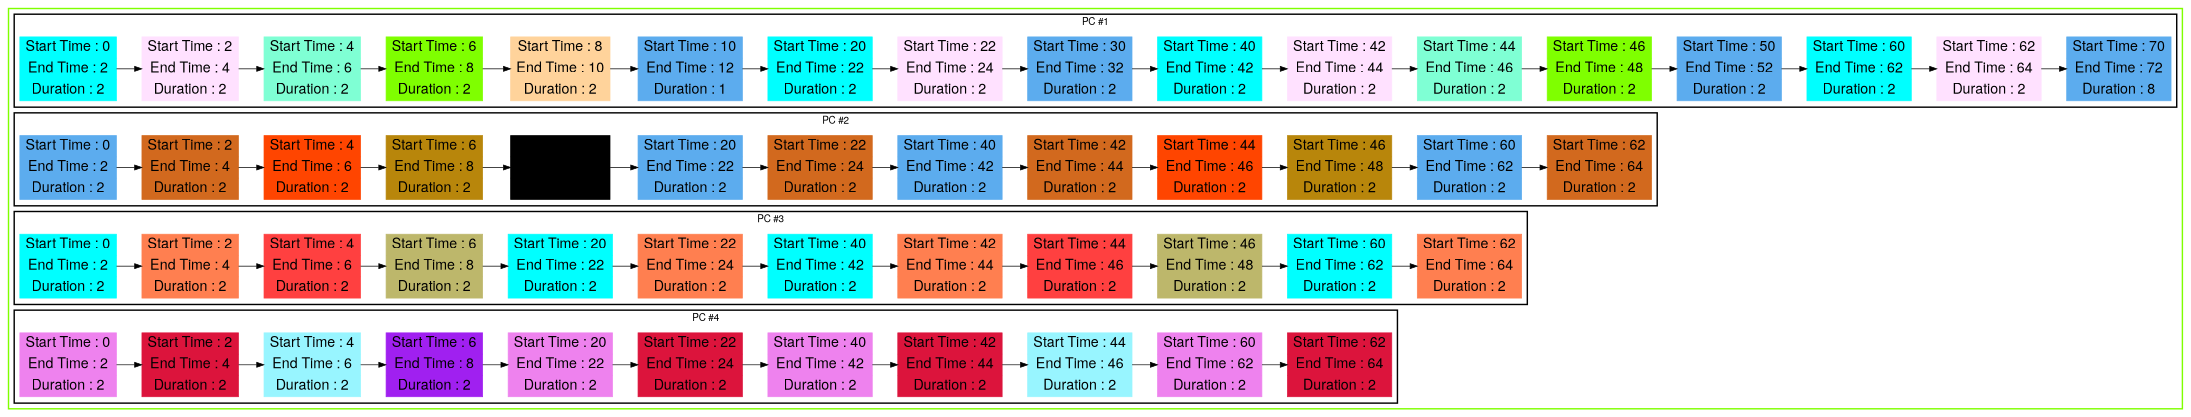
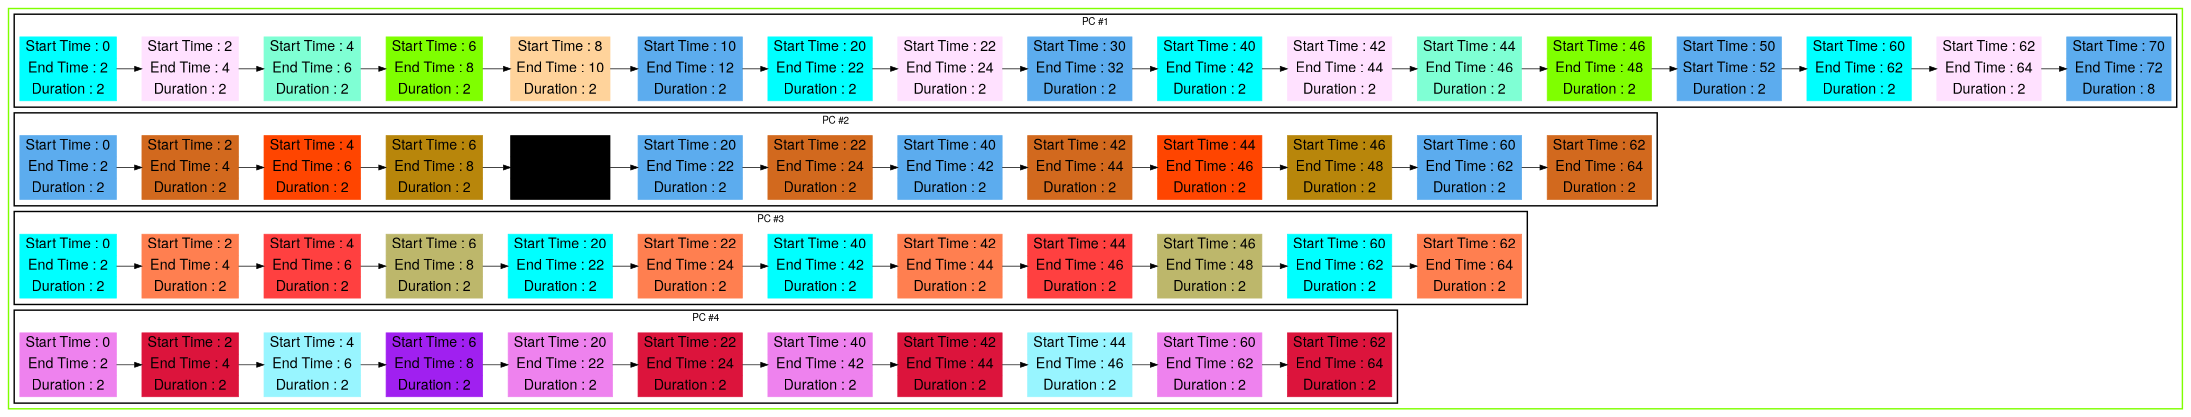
  digraph {
    fontname="Helvetica,Arial,sans-serif"
    rankdir=LR
    node [color=steelblue2 fontname="Helvetica,Arial,sans-serif" fontsize=20 shape=record style=filled]
    edge [fontname="Helvetica,Arial,sans-serif"]
    n1 [color=cyan label="Start Time : 0 | End Time : 2 | Duration : 2"]
    n2 [color=thistle1 label="Start Time : 2 | End Time : 4 | Duration : 2"]
    n3 [color=aquamarine label="Start Time : 4 | End Time : 6 | Duration : 2"]
    n4 [color=chartreuse label="Start Time : 6 | End Time : 8 | Duration : 2"]
    n5 [color=burlywood1 label="Start Time : 8 | End Time : 10 | Duration : 2"]
-   n6 [label="Start Time : 10 | End Time : 12 | Duration : 1"]
+   n6 [label="Start Time : 10 | End Time : 12 | Duration : 2"]
    n7 [color=cyan label="Start Time : 20 | End Time : 22 | Duration : 2"]
    n8 [color=thistle1 label="Start Time : 22 | End Time : 24 | Duration : 2"]
    n9 [label="Start Time : 30 | End Time : 32 | Duration : 2"]
    n10 [color=cyan label="Start Time : 40 | End Time : 42 | Duration : 2"]
    n11 [color=thistle1 label="Start Time : 42 | End Time : 44 | Duration : 2"]
    n12 [color=aquamarine label="Start Time : 44 | End Time : 46 | Duration : 2"]
    n13 [color=chartreuse label="Start Time : 46 | End Time : 48 | Duration : 2"]
-   n14 [label="Start Time : 50 | End Time : 52 | Duration : 2"]
+   n14 [label="Start Time : 50 | Start Time : 52 | Duration : 2"]
    n15 [color=cyan label="Start Time : 60 | End Time : 62 | Duration : 2"]
    n16 [color=thistle1 label="Start Time : 62 | End Time : 64 | Duration : 2"]
    n17 [label="Start Time : 70 | End Time : 72 | Duration : 8"]
    n18 [label="Start Time : 0 | End Time : 2 | Duration : 2"]
    n19 [color=chocolate label="Start Time : 2 | End Time : 4 | Duration : 2"]
    n20 [color=orangered1 label="Start Time : 4 | End Time : 6 | Duration : 2"]
    n21 [color=darkgoldenrod label="Start Time : 6 | End Time : 8 | Duration : 2"]
    n22 [color=cornflower label="Start Time : 8 | End Time : 10 | Duration : 2"]
    n23 [label="Start Time : 20 | End Time : 22 | Duration : 2"]
    n24 [color=chocolate label="Start Time : 22 | End Time : 24 | Duration : 2"]
    n25 [label="Start Time : 40 | End Time : 42 | Duration : 2"]
    n26 [color=chocolate label="Start Time : 42 | End Time : 44 | Duration : 2"]
    n27 [color=orangered1 label="Start Time : 44 | End Time : 46 | Duration : 2"]
    n28 [color=darkgoldenrod label="Start Time : 46 | End Time : 48 | Duration : 2"]
    n29 [label="Start Time : 60 | End Time : 62 | Duration : 2"]
    n30 [color=chocolate label="Start Time : 62 | End Time : 64 | Duration : 2"]
    n31 [color=aqua label="Start Time : 0 | End Time : 2 | Duration : 2"]
    n32 [color=coral label="Start Time : 2 | End Time : 4 | Duration : 2"]
    n33 [color=brown1 label="Start Time : 4 | End Time : 6 | Duration : 2"]
    n34 [color=darkkhaki label="Start Time : 6 | End Time : 8 | Duration : 2"]
    n35 [color=aqua label="Start Time : 20 | End Time : 22 | Duration : 2"]
    n36 [color=coral label="Start Time : 22 | End Time : 24 | Duration : 2"]
    n37 [color=aqua label="Start Time : 40 | End Time : 42 | Duration : 2"]
    n38 [color=coral label="Start Time : 42 | End Time : 44 | Duration : 2"]
    n39 [color=brown1 label="Start Time : 44 | End Time : 46 | Duration : 2"]
    n40 [color=darkkhaki label="Start Time : 46 | End Time : 48 | Duration : 2"]
    n41 [color=aqua label="Start Time : 60 | End Time : 62 | Duration : 2"]
    n42 [color=coral label="Start Time : 62 | End Time : 64 | Duration : 2"]
    n43 [color=violet label="Start Time : 0 | End Time : 2 | Duration : 2"]
    n44 [color=crimson label="Start Time : 2 | End Time : 4 | Duration : 2"]
    n45 [color=cadetblue1 label="Start Time : 4 | End Time : 6 | Duration : 2"]
    n46 [color=x11purple label="Start Time : 6 | End Time : 8 | Duration : 2"]
    n47 [color=violet label="Start Time : 20 | End Time : 22 | Duration : 2"]
    n48 [color=crimson label="Start Time : 22 | End Time : 24 | Duration : 2"]
    n49 [color=violet label="Start Time : 40 | End Time : 42 | Duration : 2"]
    n50 [color=crimson label="Start Time : 42 | End Time : 44 | Duration : 2"]
    n51 [color=cadetblue1 label="Start Time : 44 | End Time : 46 | Duration : 2"]
    n52 [color=violet label="Start Time : 60 | End Time : 62 | Duration : 2"]
    n53 [color=crimson label="Start Time : 62 | End Time : 64 | Duration : 2"]
    subgraph cluster_1 {
      color=chartreuse
      style=bold
      subgraph cluster_2 {
        color=black
        label="PC #1"
        style=bold
        n1
        n2
        n3
        n4
        n5
        n6
        n7
        n8
        n9
        n10
        n11
        n12
        n13
        n14
        n15
        n16
        n17
      }
      subgraph cluster_3 {
        color=black
        label="PC #2"
        style=bold
        n18
        n19
        n20
        n21
        n22
        n23
        n24
        n25
        n26
        n27
        n28
        n29
        n30
      }
      subgraph cluster_4 {
        color=black
        label="PC #3"
        style=bold
        n31
        n32
        n33
        n34
        n35
        n36
        n37
        n38
        n39
        n40
        n41
        n42
      }
      subgraph cluster_5 {
        color=black
        label="PC #4"
        style=bold
        n43
        n44
        n45
        n46
        n47
        n48
        n49
        n50
        n51
        n52
        n53
      }
    }
    n1 -> n2
    n2 -> n3
    n3 -> n4
    n4 -> n5
    n5 -> n6
    n6 -> n7
    n7 -> n8
    n8 -> n9
    n9 -> n10
    n10 -> n11
    n11 -> n12
    n12 -> n13
    n13 -> n14
    n14 -> n15
    n15 -> n16
    n16 -> n17
    n18 -> n19
    n19 -> n20
    n20 -> n21
    n21 -> n22
    n22 -> n23
    n23 -> n24
    n24 -> n25
    n25 -> n26
    n26 -> n27
    n27 -> n28
    n28 -> n29
    n29 -> n30
    n31 -> n32
    n32 -> n33
    n33 -> n34
    n34 -> n35
    n35 -> n36
    n36 -> n37
    n37 -> n38
    n38 -> n39
    n39 -> n40
    n40 -> n41
    n41 -> n42
    n43 -> n44
    n44 -> n45
    n45 -> n46
    n46 -> n47
    n47 -> n48
    n48 -> n49
    n49 -> n50
    n50 -> n51
    n51 -> n52
    n52 -> n53
  }
